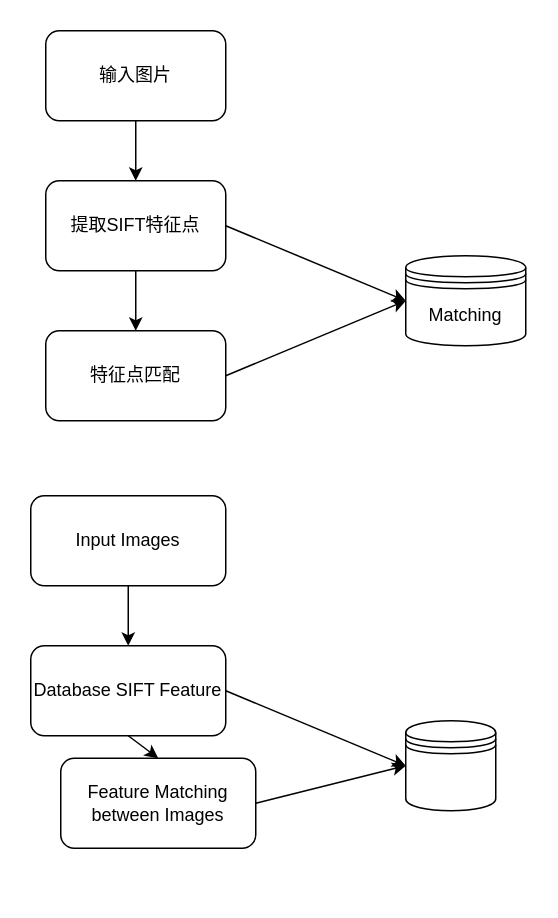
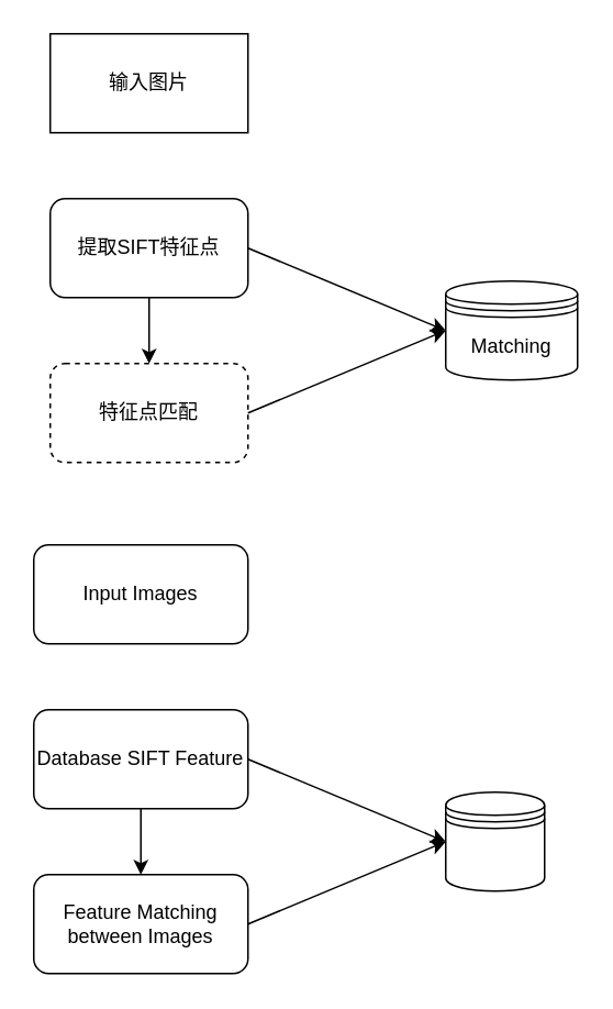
  <mxCell id="0" />
  <mxCell id="1" parent="0" />
- <mxCell id="2" value="输入图片" style="rounded=1;whiteSpace=wrap;html=1;" vertex="1" parent="1"><mxGeometry x="30" y="20" width="120" height="60" as="geometry" /></mxCell>
+ <mxCell id="2" value="输入图片" style="whiteSpace=wrap;html=1;rounded=0;" vertex="1" parent="1"><mxGeometry x="30" y="20" width="120" height="60" as="geometry" /></mxCell>
  <mxCell id="3" value="提取SIFT特征点" style="rounded=1;whiteSpace=wrap;html=1;" vertex="1" parent="1"><mxGeometry x="30" y="120" width="120" height="60" as="geometry" /></mxCell>
- <mxCell id="4" value="" style="endArrow=classic;html=1;exitX=0.5;exitY=1;exitDx=0;exitDy=0;entryX=0.5;entryY=0;entryDx=0;entryDy=0;" edge="1" parent="1" source="2" target="3"><mxGeometry width="50" height="50" relative="1" as="geometry"><mxPoint x="180" y="340" as="sourcePoint" /><mxPoint x="230" y="290" as="targetPoint" /></mxGeometry></mxCell>
- <mxCell id="5" value="特征点匹配" style="rounded=1;whiteSpace=wrap;html=1;" vertex="1" parent="1"><mxGeometry x="30" y="220" width="120" height="60" as="geometry" /></mxCell>
+ <mxCell id="5" value="特征点匹配" style="rounded=1;whiteSpace=wrap;html=1;dashed=1;" vertex="1" parent="1"><mxGeometry x="30" y="220" width="120" height="60" as="geometry" /></mxCell>
  <mxCell id="6" value="" style="endArrow=classic;html=1;exitX=0.5;exitY=1;exitDx=0;exitDy=0;entryX=0.5;entryY=0;entryDx=0;entryDy=0;" edge="1" parent="1" source="3" target="5"><mxGeometry width="50" height="50" relative="1" as="geometry"><mxPoint x="180" y="340" as="sourcePoint" /><mxPoint x="230" y="290" as="targetPoint" /></mxGeometry></mxCell>
  <mxCell id="7" value="Matching" style="shape=datastore;whiteSpace=wrap;html=1;" vertex="1" parent="1"><mxGeometry x="270" y="170" width="80" height="60" as="geometry" /></mxCell>
  <mxCell id="8" value="" style="endArrow=classic;html=1;exitX=1;exitY=0.5;exitDx=0;exitDy=0;entryX=0;entryY=0.5;entryDx=0;entryDy=0;" edge="1" parent="1" source="3" target="7"><mxGeometry width="50" height="50" relative="1" as="geometry"><mxPoint x="180" y="330" as="sourcePoint" /><mxPoint x="230" y="280" as="targetPoint" /></mxGeometry></mxCell>
  <mxCell id="9" value="" style="endArrow=classic;html=1;exitX=1;exitY=0.5;exitDx=0;exitDy=0;" edge="1" parent="1" source="5"><mxGeometry width="50" height="50" relative="1" as="geometry"><mxPoint x="180" y="330" as="sourcePoint" /><mxPoint x="270" y="200" as="targetPoint" /></mxGeometry></mxCell>
  <mxCell id="10" value="Input Images" style="rounded=1;whiteSpace=wrap;html=1;" vertex="1" parent="1"><mxGeometry x="20" y="330" width="130" height="60" as="geometry" /></mxCell>
  <mxCell id="11" value="Database SIFT Feature" style="rounded=1;whiteSpace=wrap;html=1;" vertex="1" parent="1"><mxGeometry x="20" y="430" width="130" height="60" as="geometry" /></mxCell>
- <mxCell id="12" value="" style="endArrow=classic;html=1;exitX=0.5;exitY=1;exitDx=0;exitDy=0;entryX=0.5;entryY=0;entryDx=0;entryDy=0;" edge="1" parent="1" source="10" target="11"><mxGeometry width="50" height="50" relative="1" as="geometry"><mxPoint x="180" y="650" as="sourcePoint" /><mxPoint x="230" y="600" as="targetPoint" /></mxGeometry></mxCell>
- <mxCell id="13" value="Feature Matching between Images" style="rounded=1;whiteSpace=wrap;html=1;" vertex="1" parent="1"><mxGeometry x="40" y="505" width="130" height="60" as="geometry" /></mxCell>
+ <mxCell id="13" value="Feature Matching between Images" style="rounded=1;whiteSpace=wrap;html=1;" vertex="1" parent="1"><mxGeometry x="20" y="530" width="130" height="60" as="geometry" /></mxCell>
  <mxCell id="14" value="" style="endArrow=classic;html=1;exitX=0.5;exitY=1;exitDx=0;exitDy=0;entryX=0.5;entryY=0;entryDx=0;entryDy=0;" edge="1" parent="1" source="11" target="13"><mxGeometry width="50" height="50" relative="1" as="geometry"><mxPoint x="180" y="650" as="sourcePoint" /><mxPoint x="230" y="600" as="targetPoint" /></mxGeometry></mxCell>
  <mxCell id="15" value="" style="shape=datastore;whiteSpace=wrap;html=1;" vertex="1" parent="1"><mxGeometry x="270" y="480" width="60" height="60" as="geometry" /></mxCell>
  <mxCell id="16" value="" style="endArrow=classic;html=1;exitX=1;exitY=0.5;exitDx=0;exitDy=0;entryX=0;entryY=0.5;entryDx=0;entryDy=0;" edge="1" parent="1" source="11" target="15"><mxGeometry width="50" height="50" relative="1" as="geometry"><mxPoint x="180" y="640" as="sourcePoint" /><mxPoint x="230" y="590" as="targetPoint" /></mxGeometry></mxCell>
  <mxCell id="17" value="" style="endArrow=classic;html=1;exitX=1;exitY=0.5;exitDx=0;exitDy=0;" edge="1" parent="1" source="13"><mxGeometry width="50" height="50" relative="1" as="geometry"><mxPoint x="180" y="640" as="sourcePoint" /><mxPoint x="270" y="510" as="targetPoint" /></mxGeometry></mxCell>
